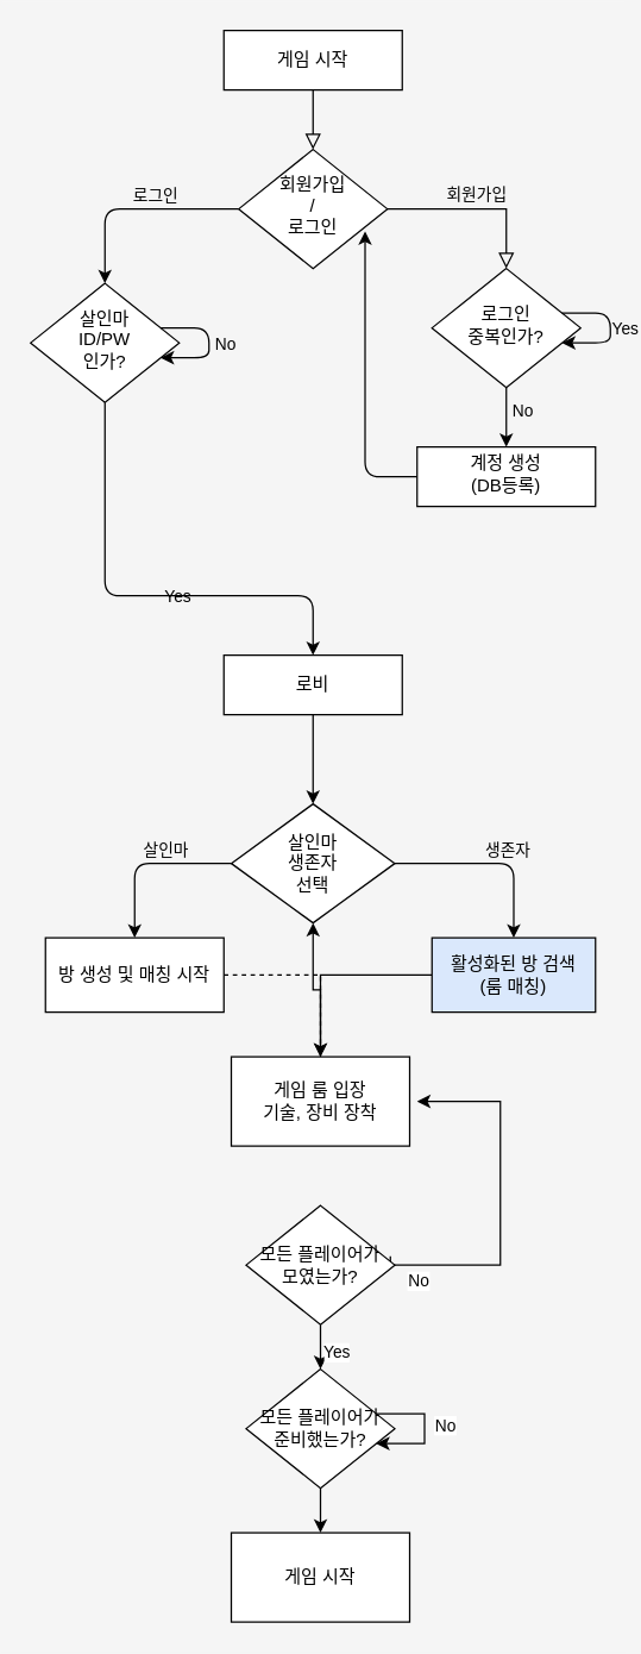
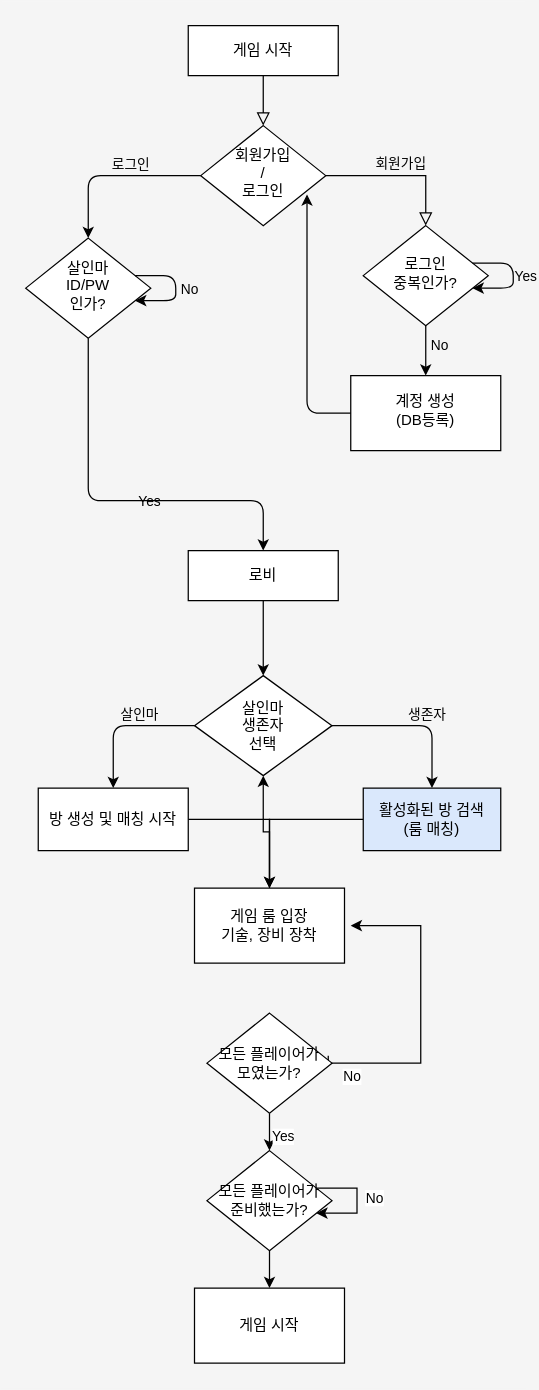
  <mxCell id="0" />
  <mxCell id="1" parent="0" />
  <mxCell id="2" value="" style="rounded=0;html=1;jettySize=auto;orthogonalLoop=1;fontSize=11;endArrow=block;endFill=0;endSize=8;strokeWidth=1;shadow=0;labelBackgroundColor=none;edgeStyle=orthogonalEdgeStyle;fontColor=default;entryX=0.5;entryY=0;entryDx=0;entryDy=0;" parent="1" source="3" target="7" edge="1"><mxGeometry relative="1" as="geometry"><mxPoint x="210" y="100" as="targetPoint" /></mxGeometry></mxCell>
  <mxCell id="3" value="게임 시작" style="rounded=0;whiteSpace=wrap;html=1;fontSize=12;glass=0;strokeWidth=1;shadow=0;labelBackgroundColor=none;" parent="1" vertex="1"><mxGeometry x="150" y="20" width="120" height="40" as="geometry" /></mxCell>
  <mxCell id="4" value="회원가입" style="edgeStyle=orthogonalEdgeStyle;rounded=0;html=1;jettySize=auto;orthogonalLoop=1;fontSize=11;endArrow=block;endFill=0;endSize=8;strokeWidth=1;shadow=0;labelBackgroundColor=none;fontColor=default;entryX=0.5;entryY=0;entryDx=0;entryDy=0;" parent="1" source="7" target="12" edge="1"><mxGeometry y="10" relative="1" as="geometry"><mxPoint as="offset" /><mxPoint x="344" y="195" as="targetPoint" /></mxGeometry></mxCell>
  <mxCell id="5" style="edgeStyle=orthogonalEdgeStyle;orthogonalLoop=1;jettySize=auto;html=1;labelBackgroundColor=none;fontColor=default;" edge="1" parent="1" source="7" target="19"><mxGeometry relative="1" as="geometry"><mxPoint x="70" y="195" as="targetPoint" /></mxGeometry></mxCell>
  <mxCell id="6" value="로그인" style="edgeLabel;html=1;align=center;verticalAlign=middle;resizable=0;points=[];labelBackgroundColor=none;" vertex="1" connectable="0" parent="5"><mxGeometry x="-0.186" y="-2" relative="1" as="geometry"><mxPoint y="-8" as="offset" /></mxGeometry></mxCell>
  <mxCell id="7" value="회원가입&lt;div&gt;/&lt;/div&gt;&lt;div&gt;로그인&lt;/div&gt;" style="rhombus;whiteSpace=wrap;html=1;shadow=0;fontFamily=Helvetica;fontSize=12;align=center;strokeWidth=1;spacing=6;spacingTop=-4;labelBackgroundColor=none;rounded=0;" parent="1" vertex="1"><mxGeometry x="160" y="100" width="100" height="80" as="geometry" /></mxCell>
  <mxCell id="8" value="" style="edgeStyle=orthogonalEdgeStyle;orthogonalLoop=1;jettySize=auto;html=1;labelBackgroundColor=none;fontColor=default;" edge="1" parent="1" source="9" target="26"><mxGeometry relative="1" as="geometry" /></mxCell>
  <mxCell id="9" value="로비" style="rounded=0;whiteSpace=wrap;html=1;fontSize=12;glass=0;strokeWidth=1;shadow=0;labelBackgroundColor=none;" parent="1" vertex="1"><mxGeometry x="150" y="440" width="120" height="40" as="geometry" /></mxCell>
  <mxCell id="10" value="" style="edgeStyle=orthogonalEdgeStyle;orthogonalLoop=1;jettySize=auto;html=1;labelBackgroundColor=none;fontColor=default;" edge="1" parent="1" source="12" target="15"><mxGeometry relative="1" as="geometry" /></mxCell>
  <mxCell id="11" value="No" style="edgeLabel;html=1;align=center;verticalAlign=middle;resizable=0;points=[];labelBackgroundColor=none;" vertex="1" connectable="0" parent="10"><mxGeometry x="-0.25" y="3" relative="1" as="geometry"><mxPoint x="7" as="offset" /></mxGeometry></mxCell>
  <mxCell id="12" value="로그인&lt;div&gt;중복인가?&lt;/div&gt;" style="rhombus;whiteSpace=wrap;html=1;shadow=0;fontFamily=Helvetica;fontSize=12;align=center;strokeWidth=1;spacing=6;spacingTop=-4;labelBackgroundColor=none;rounded=0;" vertex="1" parent="1"><mxGeometry x="290" y="180" width="100" height="80" as="geometry" /></mxCell>
  <mxCell id="13" style="edgeStyle=orthogonalEdgeStyle;orthogonalLoop=1;jettySize=auto;html=1;elbow=horizontal;labelBackgroundColor=none;fontColor=default;" edge="1" parent="1" source="12" target="12"><mxGeometry relative="1" as="geometry" /></mxCell>
  <mxCell id="14" value="Yes" style="edgeLabel;html=1;align=center;verticalAlign=middle;resizable=0;points=[];labelBackgroundColor=none;" vertex="1" connectable="0" parent="13"><mxGeometry x="-0.353" y="2" relative="1" as="geometry"><mxPoint x="15" y="12" as="offset" /></mxGeometry></mxCell>
- <mxCell id="15" value="계정 생성&lt;div&gt;(DB등록)&lt;/div&gt;" style="whiteSpace=wrap;html=1;shadow=0;strokeWidth=1;spacing=6;spacingTop=-4;labelBackgroundColor=none;rounded=0;" vertex="1" parent="1"><mxGeometry x="280" y="300" width="120" height="40" as="geometry" /></mxCell>
+ <mxCell id="15" value="계정 생성&lt;div&gt;(DB등록)&lt;/div&gt;" style="whiteSpace=wrap;html=1;shadow=0;strokeWidth=1;spacing=6;spacingTop=-4;labelBackgroundColor=none;rounded=0;" vertex="1" parent="1"><mxGeometry x="280" y="300" width="120" height="60" as="geometry" /></mxCell>
  <mxCell id="16" style="edgeStyle=orthogonalEdgeStyle;orthogonalLoop=1;jettySize=auto;html=1;entryX=0.85;entryY=0.688;entryDx=0;entryDy=0;entryPerimeter=0;labelBackgroundColor=none;fontColor=default;" edge="1" parent="1" source="15" target="7"><mxGeometry relative="1" as="geometry" /></mxCell>
  <mxCell id="17" style="edgeStyle=orthogonalEdgeStyle;orthogonalLoop=1;jettySize=auto;html=1;labelBackgroundColor=none;fontColor=default;" edge="1" parent="1" source="19" target="9"><mxGeometry relative="1" as="geometry"><mxPoint x="70" y="410" as="targetPoint" /><Array as="points"><mxPoint x="70" y="400" /></Array></mxGeometry></mxCell>
  <mxCell id="18" value="Yes" style="edgeLabel;html=1;align=center;verticalAlign=middle;resizable=0;points=[];labelBackgroundColor=none;" vertex="1" connectable="0" parent="17"><mxGeometry x="0.352" relative="1" as="geometry"><mxPoint x="-32" as="offset" /></mxGeometry></mxCell>
  <mxCell id="19" value="살인마&lt;div&gt;ID/PW&lt;/div&gt;&lt;div&gt;인가?&lt;/div&gt;" style="rhombus;whiteSpace=wrap;html=1;shadow=0;fontFamily=Helvetica;fontSize=12;align=center;strokeWidth=1;spacing=6;spacingTop=-4;labelBackgroundColor=none;rounded=0;" vertex="1" parent="1"><mxGeometry x="20" y="190" width="100" height="80" as="geometry" /></mxCell>
  <mxCell id="20" style="edgeStyle=orthogonalEdgeStyle;orthogonalLoop=1;jettySize=auto;html=1;elbow=vertical;labelBackgroundColor=none;fontColor=default;" edge="1" parent="1" source="19" target="19"><mxGeometry relative="1" as="geometry" /></mxCell>
  <mxCell id="21" value="No" style="edgeLabel;html=1;align=center;verticalAlign=middle;resizable=0;points=[];labelBackgroundColor=none;" vertex="1" connectable="0" parent="20"><mxGeometry x="0.471" y="-1" relative="1" as="geometry"><mxPoint x="21" y="-9" as="offset" /></mxGeometry></mxCell>
  <mxCell id="22" value="" style="edgeStyle=orthogonalEdgeStyle;orthogonalLoop=1;jettySize=auto;html=1;labelBackgroundColor=none;fontColor=default;" edge="1" parent="1" source="26" target="28"><mxGeometry relative="1" as="geometry" /></mxCell>
  <mxCell id="23" value="살인마" style="edgeLabel;html=1;align=center;verticalAlign=middle;resizable=0;points=[];labelBackgroundColor=none;" vertex="1" connectable="0" parent="22"><mxGeometry x="-0.217" y="-2" relative="1" as="geometry"><mxPoint y="-8" as="offset" /></mxGeometry></mxCell>
  <mxCell id="24" value="" style="edgeStyle=orthogonalEdgeStyle;orthogonalLoop=1;jettySize=auto;html=1;labelBackgroundColor=none;fontColor=default;" edge="1" parent="1" source="26" target="30"><mxGeometry relative="1" as="geometry" /></mxCell>
  <mxCell id="25" value="생존자" style="edgeLabel;html=1;align=center;verticalAlign=middle;resizable=0;points=[];labelBackgroundColor=none;" vertex="1" connectable="0" parent="24"><mxGeometry x="0.108" y="1" relative="1" as="geometry"><mxPoint x="3" y="-9" as="offset" /></mxGeometry></mxCell>
  <mxCell id="26" value="살인마&lt;div&gt;생존자&lt;/div&gt;&lt;div&gt;선택&lt;/div&gt;" style="rhombus;whiteSpace=wrap;html=1;rounded=0;glass=0;strokeWidth=1;shadow=0;labelBackgroundColor=none;" vertex="1" parent="1"><mxGeometry x="155" y="540" width="110" height="80" as="geometry" /></mxCell>
- <mxCell id="27" value="" style="edgeStyle=orthogonalEdgeStyle;rounded=0;orthogonalLoop=1;jettySize=auto;html=1;dashed=1;" edge="1" parent="1" source="28" target="42"><mxGeometry relative="1" as="geometry" /></mxCell>
+ <mxCell id="27" value="" style="edgeStyle=orthogonalEdgeStyle;rounded=0;orthogonalLoop=1;jettySize=auto;html=1;" edge="1" parent="1" source="28" target="42"><mxGeometry relative="1" as="geometry" /></mxCell>
  <mxCell id="28" value="방 생성 및 매칭 시작" style="whiteSpace=wrap;html=1;rounded=0;glass=0;strokeWidth=1;shadow=0;labelBackgroundColor=none;" vertex="1" parent="1"><mxGeometry x="30" y="630" width="120" height="50" as="geometry" /></mxCell>
  <mxCell id="29" style="edgeStyle=orthogonalEdgeStyle;rounded=0;orthogonalLoop=1;jettySize=auto;html=1;" edge="1" parent="1" source="30" target="42"><mxGeometry relative="1" as="geometry" /></mxCell>
  <mxCell id="30" value="활성화된 방 검색&lt;div&gt;(룸 매칭)&lt;/div&gt;" style="whiteSpace=wrap;html=1;rounded=0;glass=0;strokeWidth=1;shadow=0;labelBackgroundColor=none;fillColor=#dae8fc;" vertex="1" parent="1"><mxGeometry x="290" y="630" width="110" height="50" as="geometry" /></mxCell>
  <mxCell id="31" value="" style="edgeStyle=orthogonalEdgeStyle;rounded=0;orthogonalLoop=1;jettySize=auto;html=1;" edge="1" parent="1" source="35" target="37"><mxGeometry relative="1" as="geometry" /></mxCell>
  <mxCell id="32" value="Yes" style="edgeLabel;html=1;align=center;verticalAlign=middle;resizable=0;points=[];" vertex="1" connectable="0" parent="31"><mxGeometry x="-0.12" y="5" relative="1" as="geometry"><mxPoint x="15" as="offset" /></mxGeometry></mxCell>
  <mxCell id="33" style="edgeStyle=orthogonalEdgeStyle;rounded=0;orthogonalLoop=1;jettySize=auto;html=1;exitX=0.97;exitY=0.425;exitDx=0;exitDy=0;exitPerimeter=0;" edge="1" parent="1" source="35"><mxGeometry relative="1" as="geometry"><mxPoint x="280" y="740" as="targetPoint" /><mxPoint x="290" y="860" as="sourcePoint" /><Array as="points"><mxPoint x="262" y="850" /><mxPoint x="336" y="850" /><mxPoint x="336" y="740" /></Array></mxGeometry></mxCell>
  <mxCell id="34" value="No" style="edgeLabel;html=1;align=center;verticalAlign=middle;resizable=0;points=[];" vertex="1" connectable="0" parent="33"><mxGeometry x="-0.081" y="-5" relative="1" as="geometry"><mxPoint x="-61" y="43" as="offset" /></mxGeometry></mxCell>
  <mxCell id="35" value="모든 플레이어가&lt;div&gt;모였는가?&lt;/div&gt;" style="rhombus;whiteSpace=wrap;html=1;rounded=0;glass=0;strokeWidth=1;shadow=0;labelBackgroundColor=none;" vertex="1" parent="1"><mxGeometry x="165" y="810" width="100" height="80" as="geometry" /></mxCell>
  <mxCell id="36" value="" style="edgeStyle=orthogonalEdgeStyle;rounded=0;orthogonalLoop=1;jettySize=auto;html=1;" edge="1" parent="1" source="37" target="40"><mxGeometry relative="1" as="geometry" /></mxCell>
  <mxCell id="37" value="모든 플레이어가&lt;div&gt;준비했는가?&lt;/div&gt;" style="rhombus;whiteSpace=wrap;html=1;rounded=0;glass=0;strokeWidth=1;shadow=0;labelBackgroundColor=none;" vertex="1" parent="1"><mxGeometry x="165" y="920" width="100" height="80" as="geometry" /></mxCell>
  <mxCell id="38" style="edgeStyle=orthogonalEdgeStyle;rounded=0;orthogonalLoop=1;jettySize=auto;html=1;" edge="1" parent="1" source="37" target="37"><mxGeometry relative="1" as="geometry" /></mxCell>
  <mxCell id="39" value="No" style="edgeLabel;html=1;align=center;verticalAlign=middle;resizable=0;points=[];" vertex="1" connectable="0" parent="38"><mxGeometry x="0.235" y="2" relative="1" as="geometry"><mxPoint x="11" y="-12" as="offset" /></mxGeometry></mxCell>
  <mxCell id="40" value="게임 시작" style="rounded=0;whiteSpace=wrap;html=1;glass=0;strokeWidth=1;shadow=0;labelBackgroundColor=none;" vertex="1" parent="1"><mxGeometry x="155" y="1030" width="120" height="60" as="geometry" /></mxCell>
  <mxCell id="41" style="edgeStyle=orthogonalEdgeStyle;rounded=0;orthogonalLoop=1;jettySize=auto;html=1;" edge="1" parent="1" source="42" target="26"><mxGeometry relative="1" as="geometry" /></mxCell>
  <mxCell id="42" value="게임 룸 입장&lt;div&gt;기술, 장비 장착&lt;/div&gt;" style="whiteSpace=wrap;html=1;rounded=0;glass=0;strokeWidth=1;shadow=0;labelBackgroundColor=none;" vertex="1" parent="1"><mxGeometry x="155" y="710" width="120" height="60" as="geometry" /></mxCell>
